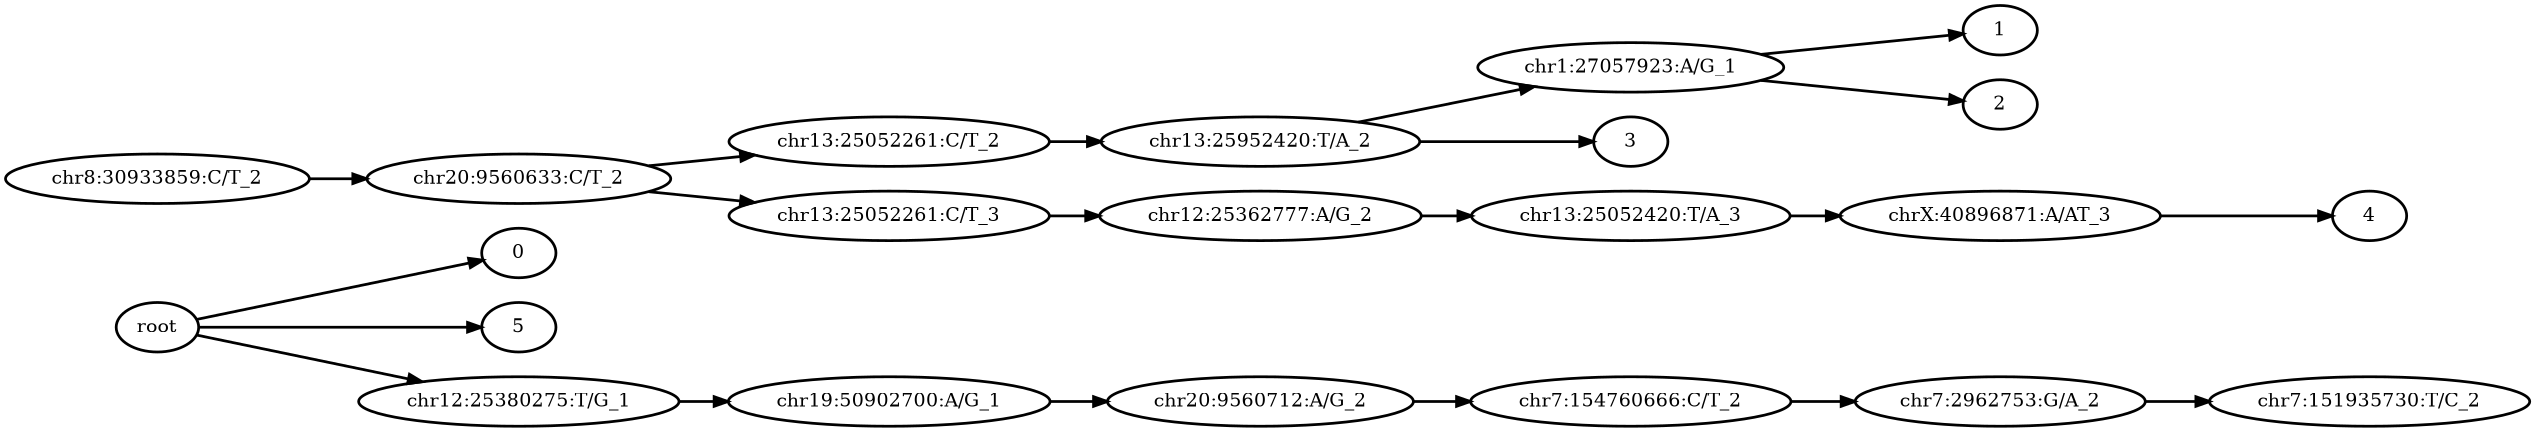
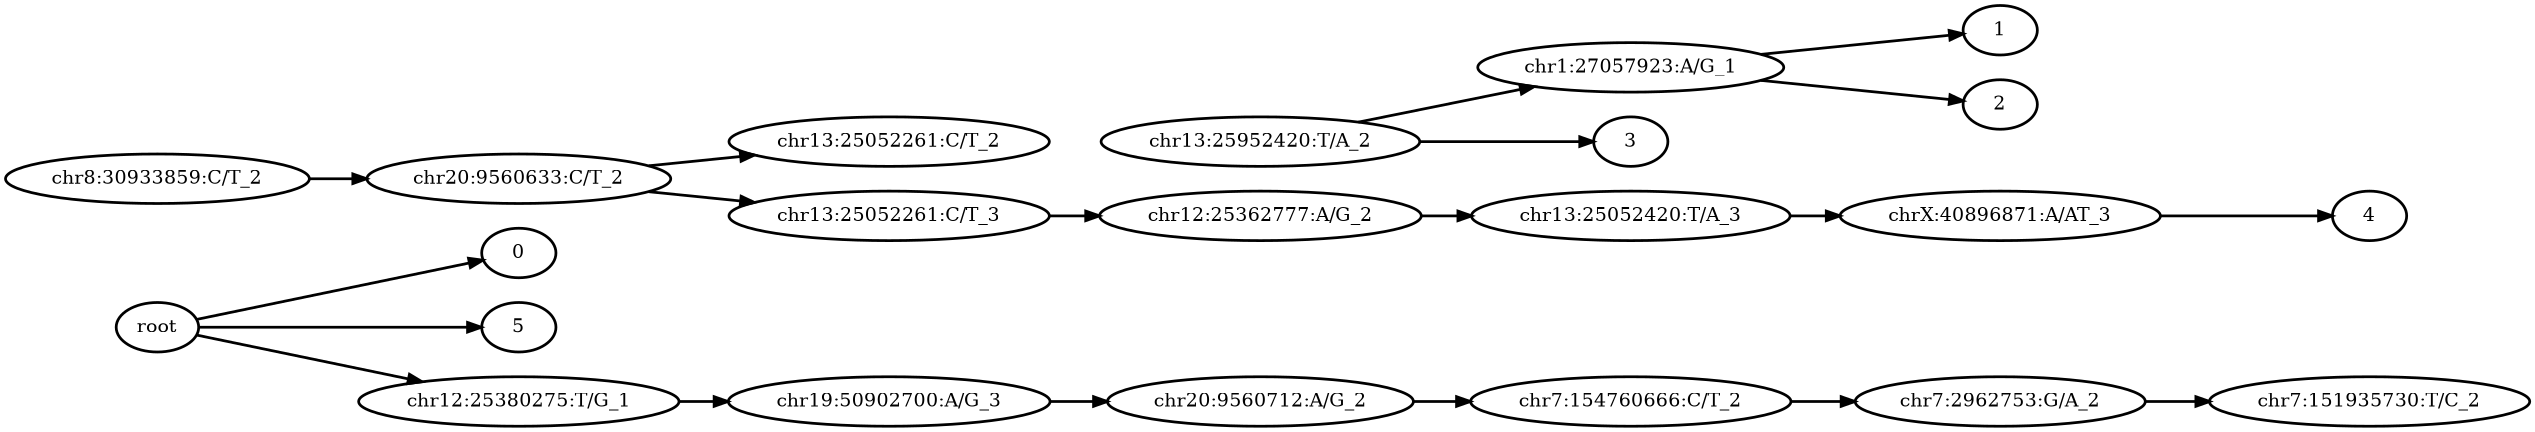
  digraph {
    rankdir=LR
    node [style=bold]
    edge [style=bold]
    n1 [label=root]
    n2 [label=0]
    n3 [label=5]
    n4 [label="chr12:25380275:T/G_1"]
-   n5 [label="chr19:50902700:A/G_1"]
+   n5 [label="chr19:50902700:A/G_3"]
    n6 [label="chr13:25052261:C/T_2"]
    n7 [label="chr13:25952420:T/A_2"]
    n8 [label="chr1:27057923:A/G_1"]
    n9 [label=3]
    n10 [label=1]
    n11 [label=2]
    n12 [label="chr13:25052261:C/T_3"]
    n13 [label="chr12:25362777:A/G_2"]
    n14 [label="chr13:25052420:T/A_3"]
    n15 [label="chrX:40896871:A/AT_3"]
    n16 [label=4]
    n17 [label="chr20:9560712:A/G_2"]
    n18 [label="chr7:154760666:C/T_2"]
    n19 [label="chr7:2962753:G/A_2"]
    n20 [label="chr7:151935730:T/C_2"]
    n21 [label="chr8:30933859:C/T_2"]
    n22 [label="chr20:9560633:C/T_2"]
    n1 -> n2
    n1 -> n3
    n1 -> n4
    n4 -> n5
    n5 -> n17
-   n6 -> n7
    n7 -> n8
    n7 -> n9
    n8 -> n10
    n8 -> n11
    n12 -> n13
    n13 -> n14
    n14 -> n15
    n15 -> n16
    n17 -> n18
    n18 -> n19
    n19 -> n20
    n21 -> n22
    n22 -> n6
    n22 -> n12
  }
